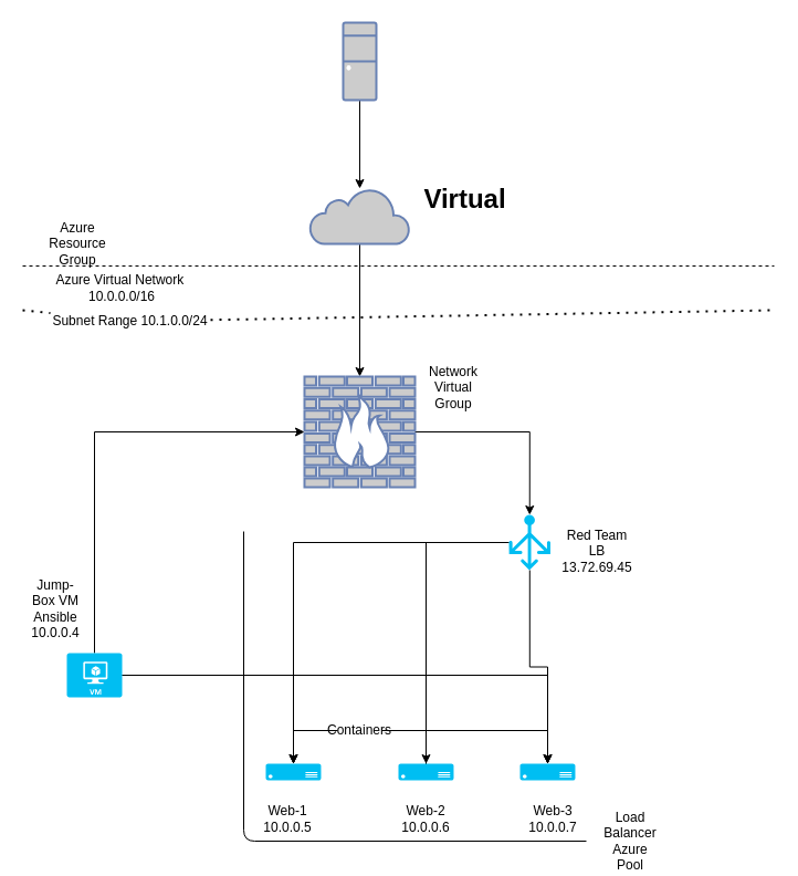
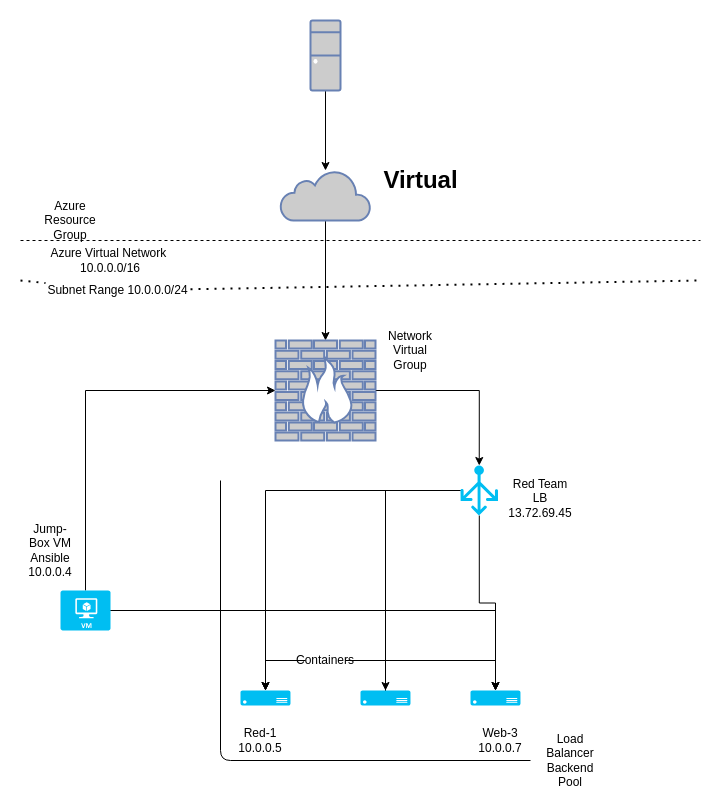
  <mxCell id="0" />
  <mxCell id="1" parent="0" />
  <mxCell id="2" value="" style="edgeStyle=orthogonalEdgeStyle;rounded=0;orthogonalLoop=1;jettySize=auto;html=1;" edge="1" parent="1" source="3" target="8"><mxGeometry relative="1" as="geometry"><mxPoint x="340" y="280" as="targetPoint" /></mxGeometry></mxCell>
  <mxCell id="3" value="" style="html=1;outlineConnect=0;fillColor=#CCCCCC;strokeColor=#6881B3;gradientColor=none;gradientDirection=north;strokeWidth=2;shape=mxgraph.networks.cloud;fontColor=#ffffff;" vertex="1" parent="1"><mxGeometry x="280" y="170" width="90" height="50" as="geometry" /></mxCell>
  <mxCell id="4" value="" style="edgeStyle=orthogonalEdgeStyle;rounded=0;orthogonalLoop=1;jettySize=auto;html=1;" edge="1" parent="1" source="5" target="3"><mxGeometry relative="1" as="geometry" /></mxCell>
  <mxCell id="5" value="" style="fontColor=#0066CC;verticalAlign=top;verticalLabelPosition=bottom;labelPosition=center;align=center;html=1;outlineConnect=0;fillColor=#CCCCCC;strokeColor=#6881B3;gradientColor=none;gradientDirection=north;strokeWidth=2;shape=mxgraph.networks.desktop_pc;" vertex="1" parent="1"><mxGeometry x="310" y="20" width="30" height="70" as="geometry" /></mxCell>
  <mxCell id="6" value="Virtual" style="text;strokeColor=none;fillColor=none;html=1;fontSize=24;fontStyle=1;verticalAlign=middle;align=center;" vertex="1" parent="1"><mxGeometry x="370" y="160" width="100" height="40" as="geometry" /></mxCell>
  <mxCell id="7" style="edgeStyle=orthogonalEdgeStyle;rounded=0;orthogonalLoop=1;jettySize=auto;html=1;entryX=0.5;entryY=0;entryDx=0;entryDy=0;entryPerimeter=0;" edge="1" parent="1" source="8" target="15"><mxGeometry relative="1" as="geometry" /></mxCell>
  <mxCell id="8" value="" style="fontColor=#0066CC;verticalAlign=top;verticalLabelPosition=bottom;labelPosition=center;align=center;html=1;outlineConnect=0;fillColor=#CCCCCC;strokeColor=#6881B3;gradientColor=none;gradientDirection=north;strokeWidth=2;shape=mxgraph.networks.firewall;" vertex="1" parent="1"><mxGeometry x="275" y="340" width="100" height="100" as="geometry" /></mxCell>
  <mxCell id="9" value="" style="endArrow=none;dashed=1;html=1;" edge="1" parent="1"><mxGeometry width="50" height="50" relative="1" as="geometry"><mxPoint x="20" y="240" as="sourcePoint" /><mxPoint x="700" y="240" as="targetPoint" /><Array as="points"><mxPoint x="20" y="240" /></Array></mxGeometry></mxCell>
  <mxCell id="10" value="Azure Resource Group" style="text;html=1;strokeColor=none;fillColor=none;align=center;verticalAlign=middle;whiteSpace=wrap;rounded=0;" vertex="1" parent="1"><mxGeometry x="50" y="210" width="40" height="20" as="geometry" /></mxCell>
  <mxCell id="11" value="Network Virtual Group" style="text;html=1;strokeColor=none;fillColor=none;align=center;verticalAlign=middle;whiteSpace=wrap;rounded=0;" vertex="1" parent="1"><mxGeometry x="390" y="340" width="40" height="20" as="geometry" /></mxCell>
  <mxCell id="12" style="edgeStyle=orthogonalEdgeStyle;rounded=0;orthogonalLoop=1;jettySize=auto;html=1;entryX=0.5;entryY=0;entryDx=0;entryDy=0;entryPerimeter=0;" edge="1" parent="1" source="15" target="23"><mxGeometry relative="1" as="geometry" /></mxCell>
  <mxCell id="13" style="edgeStyle=orthogonalEdgeStyle;rounded=0;orthogonalLoop=1;jettySize=auto;html=1;entryX=0.5;entryY=1;entryDx=0;entryDy=0;entryPerimeter=0;" edge="1" parent="1" source="15" target="24"><mxGeometry relative="1" as="geometry"><Array as="points"><mxPoint x="385" y="490" /></Array></mxGeometry></mxCell>
  <mxCell id="14" style="edgeStyle=orthogonalEdgeStyle;rounded=0;orthogonalLoop=1;jettySize=auto;html=1;entryX=0.5;entryY=0;entryDx=0;entryDy=0;entryPerimeter=0;" edge="1" parent="1" source="15" target="25"><mxGeometry relative="1" as="geometry" /></mxCell>
  <mxCell id="15" value="" style="verticalLabelPosition=bottom;html=1;verticalAlign=top;align=center;strokeColor=none;fillColor=#00BEF2;shape=mxgraph.azure.load_balancer_generic;pointerEvents=1;" vertex="1" parent="1"><mxGeometry x="460" y="465" width="37.5" height="50" as="geometry" /></mxCell>
  <mxCell id="16" value="Red Team LB&lt;br&gt;13.72.69.45&lt;br&gt;&lt;br&gt;" style="text;html=1;strokeColor=none;fillColor=none;align=center;verticalAlign=middle;whiteSpace=wrap;rounded=0;" vertex="1" parent="1"><mxGeometry x="520" y="495" width="40" height="20" as="geometry" /></mxCell>
  <mxCell id="17" style="edgeStyle=orthogonalEdgeStyle;rounded=0;orthogonalLoop=1;jettySize=auto;html=1;entryX=0;entryY=0.5;entryDx=0;entryDy=0;entryPerimeter=0;" edge="1" parent="1" source="21" target="8"><mxGeometry relative="1" as="geometry"><Array as="points"><mxPoint x="85" y="390" /></Array></mxGeometry></mxCell>
  <mxCell id="18" style="edgeStyle=orthogonalEdgeStyle;rounded=0;orthogonalLoop=1;jettySize=auto;html=1;entryX=0.5;entryY=0;entryDx=0;entryDy=0;entryPerimeter=0;" edge="1" parent="1" source="21" target="23"><mxGeometry relative="1" as="geometry" /></mxCell>
  <mxCell id="19" style="edgeStyle=orthogonalEdgeStyle;rounded=0;orthogonalLoop=1;jettySize=auto;html=1;entryX=0.5;entryY=0;entryDx=0;entryDy=0;entryPerimeter=0;" edge="1" parent="1" source="21" target="24"><mxGeometry relative="1" as="geometry" /></mxCell>
  <mxCell id="20" style="edgeStyle=orthogonalEdgeStyle;rounded=0;orthogonalLoop=1;jettySize=auto;html=1;entryX=0.5;entryY=0;entryDx=0;entryDy=0;entryPerimeter=0;" edge="1" parent="1" source="21" target="25"><mxGeometry relative="1" as="geometry" /></mxCell>
  <mxCell id="21" value="" style="verticalLabelPosition=bottom;html=1;verticalAlign=top;align=center;strokeColor=none;fillColor=#00BEF2;shape=mxgraph.azure.virtual_machine;" vertex="1" parent="1"><mxGeometry x="60" y="590" width="50" height="40" as="geometry" /></mxCell>
  <mxCell id="22" value="Jump-Box VM&lt;br&gt;Ansible&lt;br&gt;10.0.0.4" style="text;html=1;strokeColor=none;fillColor=none;align=center;verticalAlign=middle;whiteSpace=wrap;rounded=0;" vertex="1" parent="1"><mxGeometry x="30" y="540" width="40" height="20" as="geometry" /></mxCell>
  <mxCell id="23" value="" style="verticalLabelPosition=bottom;html=1;verticalAlign=top;align=center;strokeColor=none;fillColor=#00BEF2;shape=mxgraph.azure.server;" vertex="1" parent="1"><mxGeometry x="240" y="690" width="50" height="15" as="geometry" /></mxCell>
  <mxCell id="24" value="" style="verticalLabelPosition=bottom;html=1;verticalAlign=top;align=center;strokeColor=none;fillColor=#00BEF2;shape=mxgraph.azure.server;" vertex="1" parent="1"><mxGeometry x="360" y="690" width="50" height="15" as="geometry" /></mxCell>
  <mxCell id="25" value="" style="verticalLabelPosition=bottom;html=1;verticalAlign=top;align=center;strokeColor=none;fillColor=#00BEF2;shape=mxgraph.azure.server;" vertex="1" parent="1"><mxGeometry x="470" y="690" width="50" height="15" as="geometry" /></mxCell>
- <mxCell id="26" value="Web-2&lt;br&gt;10.0.0.6" style="text;html=1;strokeColor=none;fillColor=none;align=center;verticalAlign=middle;whiteSpace=wrap;rounded=0;" vertex="1" parent="1"><mxGeometry x="365" y="730" width="40" height="20" as="geometry" /></mxCell>
- <mxCell id="27" value="Web-1&lt;br&gt;10.0.0.5" style="text;html=1;strokeColor=none;fillColor=none;align=center;verticalAlign=middle;whiteSpace=wrap;rounded=0;" vertex="1" parent="1"><mxGeometry x="240" y="730" width="40" height="20" as="geometry" /></mxCell>
+ <mxCell id="27" value="Red-1&lt;br&gt;10.0.0.5" style="text;html=1;strokeColor=none;fillColor=none;align=center;verticalAlign=middle;whiteSpace=wrap;rounded=0;" vertex="1" parent="1"><mxGeometry x="240" y="730" width="40" height="20" as="geometry" /></mxCell>
  <mxCell id="28" value="Web-3&lt;br&gt;10.0.0.7" style="text;html=1;strokeColor=none;fillColor=none;align=center;verticalAlign=middle;whiteSpace=wrap;rounded=0;" vertex="1" parent="1"><mxGeometry x="480" y="730" width="40" height="20" as="geometry" /></mxCell>
  <mxCell id="29" value="" style="endArrow=none;dashed=1;html=1;dashPattern=1 3;strokeWidth=2;" edge="1" parent="1" source="36"><mxGeometry width="50" height="50" relative="1" as="geometry"><mxPoint x="20" y="280" as="sourcePoint" /><mxPoint x="700" y="280" as="targetPoint" /><Array as="points" /></mxGeometry></mxCell>
  <mxCell id="30" value="Azure Virtual Network&amp;nbsp;&lt;br&gt;10.0.0.0/16" style="text;html=1;strokeColor=none;fillColor=none;align=center;verticalAlign=middle;whiteSpace=wrap;rounded=0;" vertex="1" parent="1"><mxGeometry x="20" y="250" width="180" height="20" as="geometry" /></mxCell>
  <mxCell id="31" value="" style="endArrow=none;html=1;" edge="1" parent="1"><mxGeometry width="50" height="50" relative="1" as="geometry"><mxPoint x="220" y="480" as="sourcePoint" /><mxPoint x="530" y="760" as="targetPoint" /><Array as="points"><mxPoint x="220" y="760" /></Array></mxGeometry></mxCell>
- <mxCell id="32" value="Load Balancer Azure&lt;br&gt;Pool" style="text;html=1;strokeColor=none;fillColor=none;align=center;verticalAlign=middle;whiteSpace=wrap;rounded=0;" vertex="1" parent="1"><mxGeometry x="550" y="750" width="40" height="20" as="geometry" /></mxCell>
+ <mxCell id="32" value="Load Balancer Backend&lt;br&gt;Pool" style="text;html=1;strokeColor=none;fillColor=none;align=center;verticalAlign=middle;whiteSpace=wrap;rounded=0;" vertex="1" parent="1"><mxGeometry x="550" y="750" width="40" height="20" as="geometry" /></mxCell>
  <mxCell id="33" style="edgeStyle=orthogonalEdgeStyle;rounded=0;orthogonalLoop=1;jettySize=auto;html=1;entryX=0.5;entryY=0;entryDx=0;entryDy=0;entryPerimeter=0;" edge="1" parent="1" source="35" target="25"><mxGeometry relative="1" as="geometry" /></mxCell>
  <mxCell id="34" style="edgeStyle=orthogonalEdgeStyle;rounded=0;orthogonalLoop=1;jettySize=auto;html=1;entryX=0.5;entryY=0;entryDx=0;entryDy=0;entryPerimeter=0;" edge="1" parent="1" source="35" target="23"><mxGeometry relative="1" as="geometry" /></mxCell>
  <mxCell id="35" value="Containers" style="text;html=1;strokeColor=none;fillColor=none;align=center;verticalAlign=middle;whiteSpace=wrap;rounded=0;" vertex="1" parent="1"><mxGeometry x="305" y="650" width="40" height="20" as="geometry" /></mxCell>
- <mxCell id="36" value="Subnet Range 10.1.0.0/24" style="text;html=1;strokeColor=none;fillColor=none;align=center;verticalAlign=middle;whiteSpace=wrap;rounded=0;" vertex="1" parent="1"><mxGeometry x="45" y="280" width="145" height="20" as="geometry" /></mxCell>
+ <mxCell id="36" value="Subnet Range 10.0.0.0/24" style="text;html=1;strokeColor=none;fillColor=none;align=center;verticalAlign=middle;whiteSpace=wrap;rounded=0;" vertex="1" parent="1"><mxGeometry x="45" y="280" width="145" height="20" as="geometry" /></mxCell>
  <mxCell id="37" value="" style="endArrow=none;dashed=1;html=1;dashPattern=1 3;strokeWidth=2;" edge="1" parent="1" target="36"><mxGeometry width="50" height="50" relative="1" as="geometry"><mxPoint x="20" y="280" as="sourcePoint" /><mxPoint x="700" y="280" as="targetPoint" /><Array as="points"><mxPoint x="20" y="280" /></Array></mxGeometry></mxCell>
